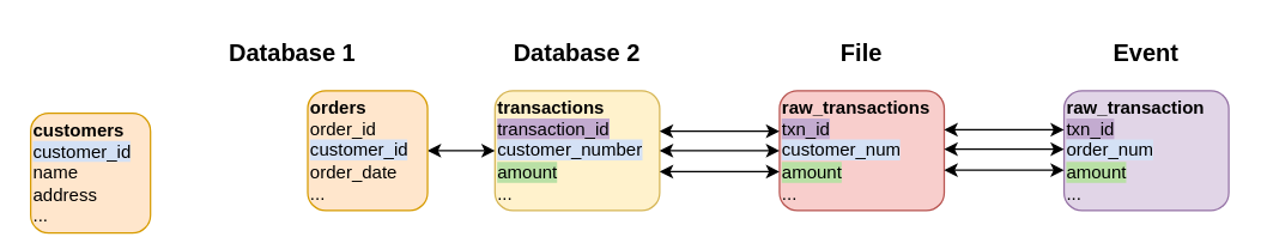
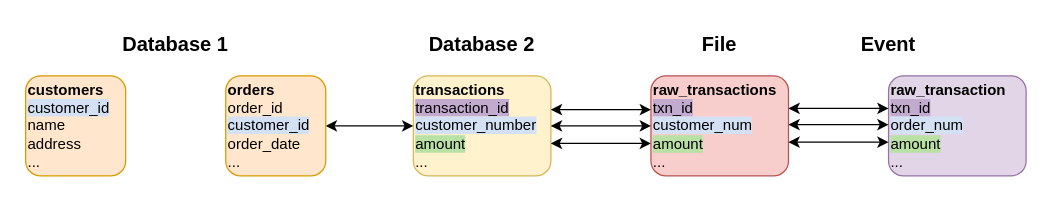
  <mxCell id="0" />
  <mxCell id="1" parent="0" />
- <mxCell id="2" value="Database 1" style="text;html=1;strokeColor=none;fillColor=none;align=center;verticalAlign=middle;whiteSpace=wrap;rounded=0;fontSize=16;fontStyle=1" vertex="1" parent="1"><mxGeometry x="145" y="20" width="100" height="30" as="geometry" /></mxCell>
+ <mxCell id="2" value="Database 1" style="text;html=1;strokeColor=none;fillColor=none;align=center;verticalAlign=middle;whiteSpace=wrap;rounded=0;fontSize=16;fontStyle=1" vertex="1" parent="1"><mxGeometry x="90" y="20" width="100" height="30" as="geometry" /></mxCell>
  <mxCell id="3" value="Database 2" style="text;html=1;strokeColor=none;fillColor=none;align=center;verticalAlign=middle;whiteSpace=wrap;rounded=0;fontSize=16;fontStyle=1" vertex="1" parent="1"><mxGeometry x="335" y="20" width="100" height="30" as="geometry" /></mxCell>
  <mxCell id="4" value="File" style="text;html=1;strokeColor=none;fillColor=none;align=center;verticalAlign=middle;whiteSpace=wrap;rounded=0;fontSize=16;fontStyle=1" vertex="1" parent="1"><mxGeometry x="525" y="20" width="100" height="30" as="geometry" /></mxCell>
  <mxCell id="5" value="&lt;b&gt;transactions&lt;/b&gt;&lt;br&gt;&lt;span style=&quot;background-color: rgb(195, 171, 208);&quot;&gt;transaction_id&lt;/span&gt;&lt;br&gt;&lt;span style=&quot;background-color: rgb(212, 225, 245);&quot;&gt;customer_number&lt;/span&gt;&lt;br&gt;&lt;span style=&quot;background-color: rgb(185, 224, 165);&quot;&gt;amount&lt;/span&gt;&lt;br&gt;..." style="rounded=1;whiteSpace=wrap;html=1;align=left;fillColor=#fff2cc;strokeColor=#d6b656;" vertex="1" parent="1"><mxGeometry x="330" y="60" width="110" height="80" as="geometry" /></mxCell>
  <mxCell id="6" value="" style="endArrow=classic;startArrow=classic;html=1;rounded=0;fontSize=16;exitX=1;exitY=0.5;exitDx=0;exitDy=0;entryX=0;entryY=0.5;entryDx=0;entryDy=0;" edge="1" parent="1" source="9" target="5"><mxGeometry width="50" height="50" relative="1" as="geometry"><mxPoint x="113.04" y="102" as="sourcePoint" /><mxPoint x="180" y="110" as="targetPoint" /></mxGeometry></mxCell>
  <mxCell id="7" value="&lt;b&gt;raw_transactions&lt;/b&gt;&lt;br&gt;&lt;span style=&quot;background-color: rgb(195, 171, 208);&quot;&gt;txn_id&lt;/span&gt;&lt;br&gt;&lt;span style=&quot;background-color: rgb(212, 225, 245);&quot;&gt;customer_num&lt;/span&gt;&lt;br&gt;&lt;span style=&quot;background-color: rgb(185, 224, 165);&quot;&gt;amount&lt;/span&gt;&lt;br&gt;..." style="rounded=1;whiteSpace=wrap;html=1;align=left;fillColor=#f8cecc;strokeColor=#b85450;" vertex="1" parent="1"><mxGeometry x="520" y="60" width="110" height="80" as="geometry" /></mxCell>
- <mxCell id="8" value="&lt;b&gt;customers&lt;/b&gt;&lt;br&gt;&lt;span style=&quot;background-color: rgb(212, 225, 245);&quot;&gt;customer_id&lt;/span&gt;&lt;br&gt;name&lt;br&gt;address&lt;br&gt;..." style="rounded=1;whiteSpace=wrap;html=1;align=left;fillColor=#ffe6cc;strokeColor=#d79b00;container=0;" vertex="1" parent="1"><mxGeometry x="20" y="75" width="80" height="80" as="geometry" /></mxCell>
- <mxCell id="9" value="&lt;b&gt;orders&lt;/b&gt;&lt;br&gt;order_id&lt;br&gt;&lt;span style=&quot;background-color: rgb(212, 225, 245);&quot;&gt;customer_id&lt;/span&gt;&lt;br&gt;order_date&lt;br&gt;..." style="rounded=1;whiteSpace=wrap;html=1;align=left;fillColor=#ffe6cc;strokeColor=#d79b00;" vertex="1" parent="1"><mxGeometry x="205" y="60" width="80" height="80" as="geometry" /></mxCell>
+ <mxCell id="8" value="&lt;b&gt;customers&lt;/b&gt;&lt;br&gt;&lt;span style=&quot;background-color: rgb(212, 225, 245);&quot;&gt;customer_id&lt;/span&gt;&lt;br&gt;name&lt;br&gt;address&lt;br&gt;..." style="rounded=1;whiteSpace=wrap;html=1;align=left;fillColor=#ffe6cc;strokeColor=#d79b00;container=0;" vertex="1" parent="1"><mxGeometry x="20" y="60" width="80" height="80" as="geometry" /></mxCell>
+ <mxCell id="9" value="&lt;b&gt;orders&lt;/b&gt;&lt;br&gt;order_id&lt;br&gt;&lt;span style=&quot;background-color: rgb(212, 225, 245);&quot;&gt;customer_id&lt;/span&gt;&lt;br&gt;order_date&lt;br&gt;..." style="rounded=1;whiteSpace=wrap;html=1;align=left;fillColor=#ffe6cc;strokeColor=#d79b00;" vertex="1" parent="1"><mxGeometry x="180" y="60" width="80" height="80" as="geometry" /></mxCell>
  <mxCell id="10" value="" style="endArrow=classic;startArrow=classic;html=1;rounded=0;fontSize=16;exitX=1;exitY=0.5;exitDx=0;exitDy=0;entryX=0;entryY=0.5;entryDx=0;entryDy=0;" edge="1" parent="1" source="5" target="7"><mxGeometry width="50" height="50" relative="1" as="geometry"><mxPoint x="260" y="110" as="sourcePoint" /><mxPoint x="340" y="110" as="targetPoint" /></mxGeometry></mxCell>
  <mxCell id="11" value="" style="endArrow=classic;startArrow=classic;html=1;rounded=0;fontSize=16;" edge="1" parent="1"><mxGeometry width="50" height="50" relative="1" as="geometry"><mxPoint x="440" y="87" as="sourcePoint" /><mxPoint x="520" y="87" as="targetPoint" /></mxGeometry></mxCell>
  <mxCell id="12" value="" style="endArrow=classic;startArrow=classic;html=1;rounded=0;fontSize=16;entryX=0;entryY=0.675;entryDx=0;entryDy=0;entryPerimeter=0;" edge="1" parent="1" target="7"><mxGeometry width="50" height="50" relative="1" as="geometry"><mxPoint x="440" y="114" as="sourcePoint" /><mxPoint x="520" y="110" as="targetPoint" /></mxGeometry></mxCell>
- <mxCell id="13" value="Event" style="text;html=1;strokeColor=none;fillColor=none;align=center;verticalAlign=middle;whiteSpace=wrap;rounded=0;fontSize=16;fontStyle=1" vertex="1" parent="1"><mxGeometry x="715" y="20" width="100" height="30" as="geometry" /></mxCell>
+ <mxCell id="13" value="Event" style="text;html=1;strokeColor=none;fillColor=none;align=center;verticalAlign=middle;whiteSpace=wrap;rounded=0;fontSize=16;fontStyle=1" vertex="1" parent="1"><mxGeometry x="660" y="20" width="100" height="30" as="geometry" /></mxCell>
  <mxCell id="14" value="&lt;b&gt;raw_transaction&lt;/b&gt;&lt;br&gt;&lt;span style=&quot;background-color: rgb(195, 171, 208);&quot;&gt;txn_id&lt;/span&gt;&lt;br&gt;&lt;span style=&quot;background-color: rgb(212, 225, 245);&quot;&gt;order_num&lt;/span&gt;&lt;br&gt;&lt;span style=&quot;background-color: rgb(185, 224, 165);&quot;&gt;amount&lt;/span&gt;&lt;br&gt;..." style="rounded=1;whiteSpace=wrap;html=1;align=left;fillColor=#e1d5e7;strokeColor=#9673a6;" vertex="1" parent="1"><mxGeometry x="710" y="60" width="110" height="80" as="geometry" /></mxCell>
  <mxCell id="15" value="" style="endArrow=classic;startArrow=classic;html=1;rounded=0;fontSize=16;exitX=1;exitY=0.5;exitDx=0;exitDy=0;entryX=0;entryY=0.5;entryDx=0;entryDy=0;" edge="1" parent="1"><mxGeometry width="50" height="50" relative="1" as="geometry"><mxPoint x="630" y="99" as="sourcePoint" /><mxPoint x="710" y="99" as="targetPoint" /></mxGeometry></mxCell>
  <mxCell id="16" value="" style="endArrow=classic;startArrow=classic;html=1;rounded=0;fontSize=16;" edge="1" parent="1"><mxGeometry width="50" height="50" relative="1" as="geometry"><mxPoint x="630" y="86" as="sourcePoint" /><mxPoint x="710" y="86" as="targetPoint" /></mxGeometry></mxCell>
  <mxCell id="17" value="" style="endArrow=classic;startArrow=classic;html=1;rounded=0;fontSize=16;entryX=0;entryY=0.675;entryDx=0;entryDy=0;entryPerimeter=0;" edge="1" parent="1"><mxGeometry width="50" height="50" relative="1" as="geometry"><mxPoint x="630" y="113" as="sourcePoint" /><mxPoint x="710" y="113" as="targetPoint" /></mxGeometry></mxCell>
